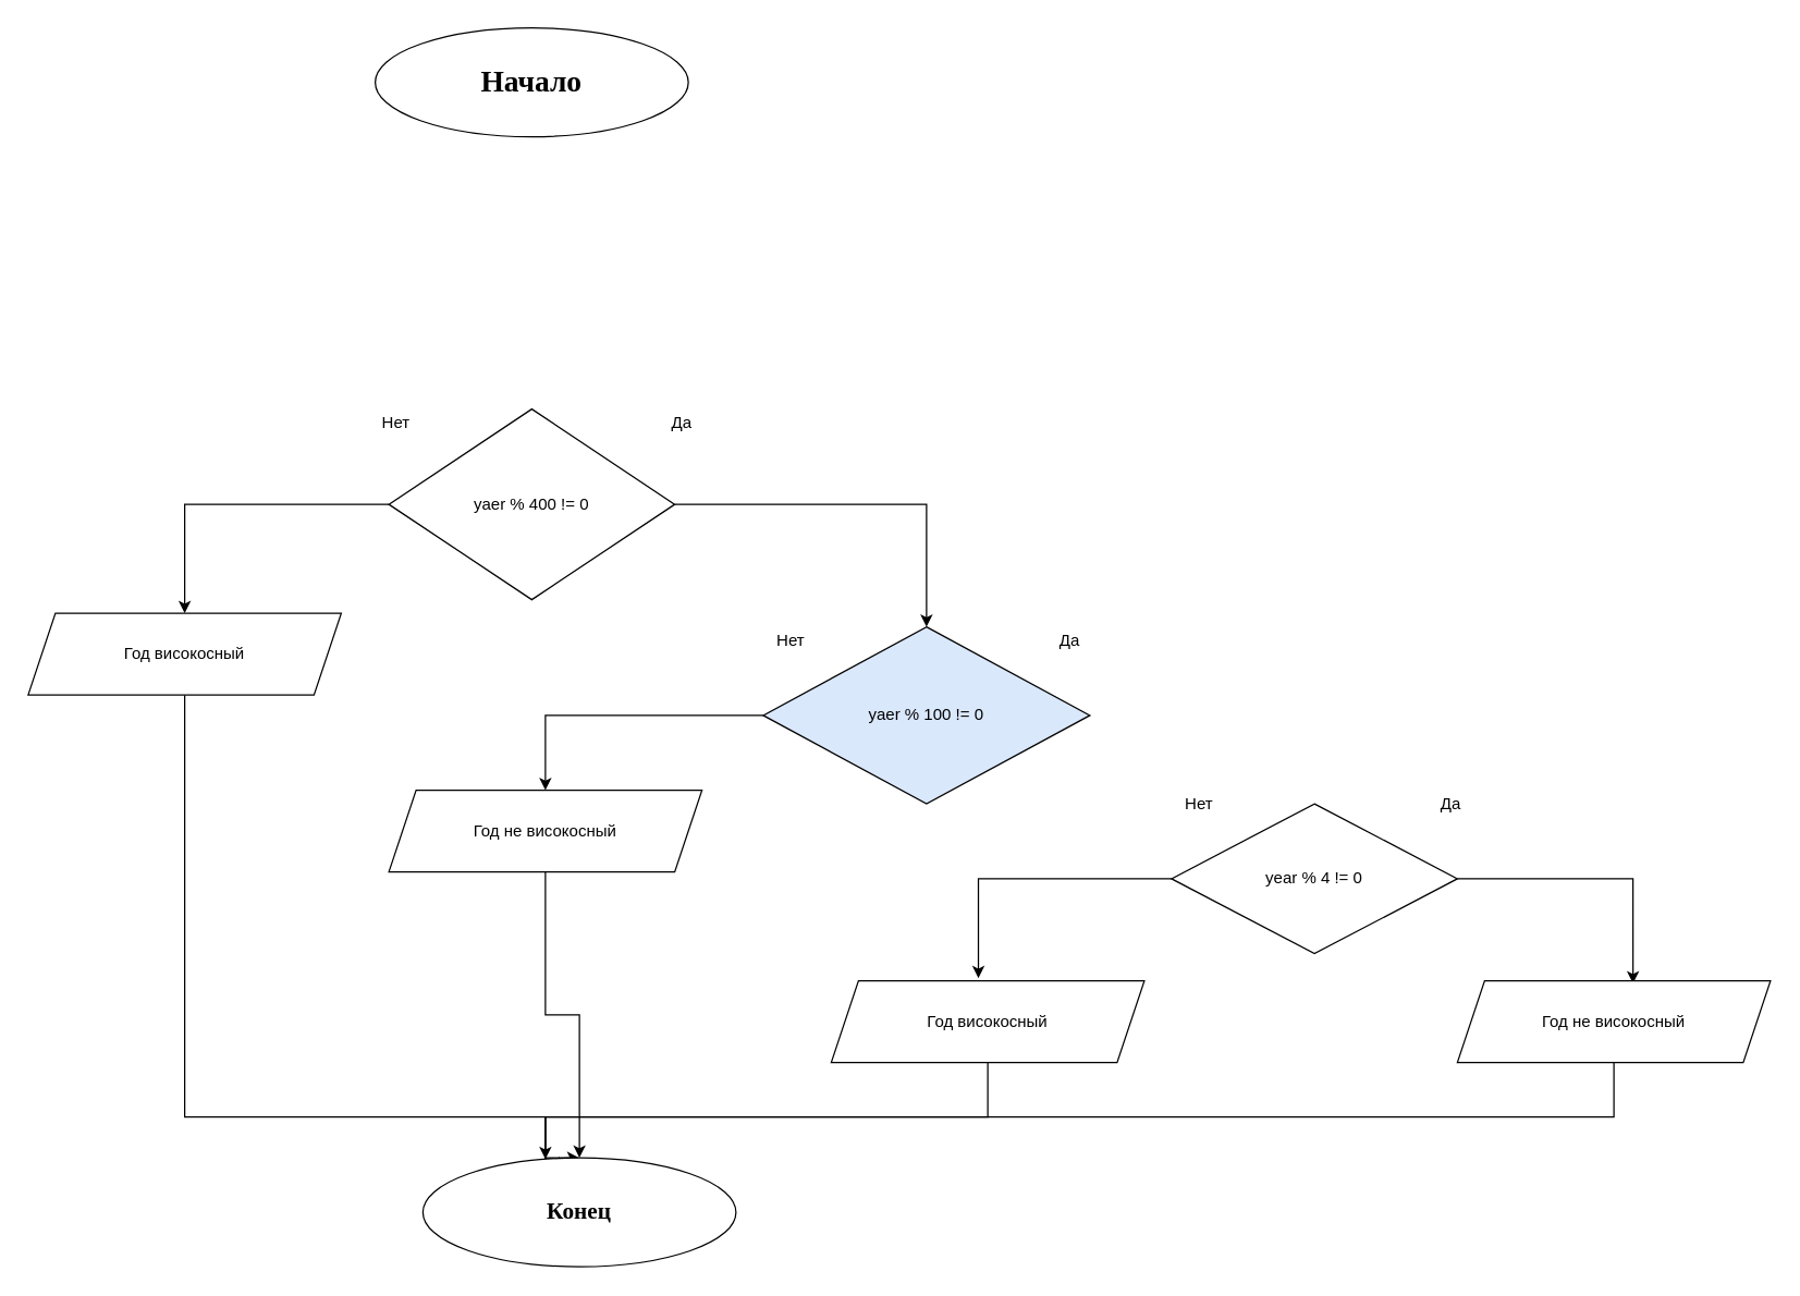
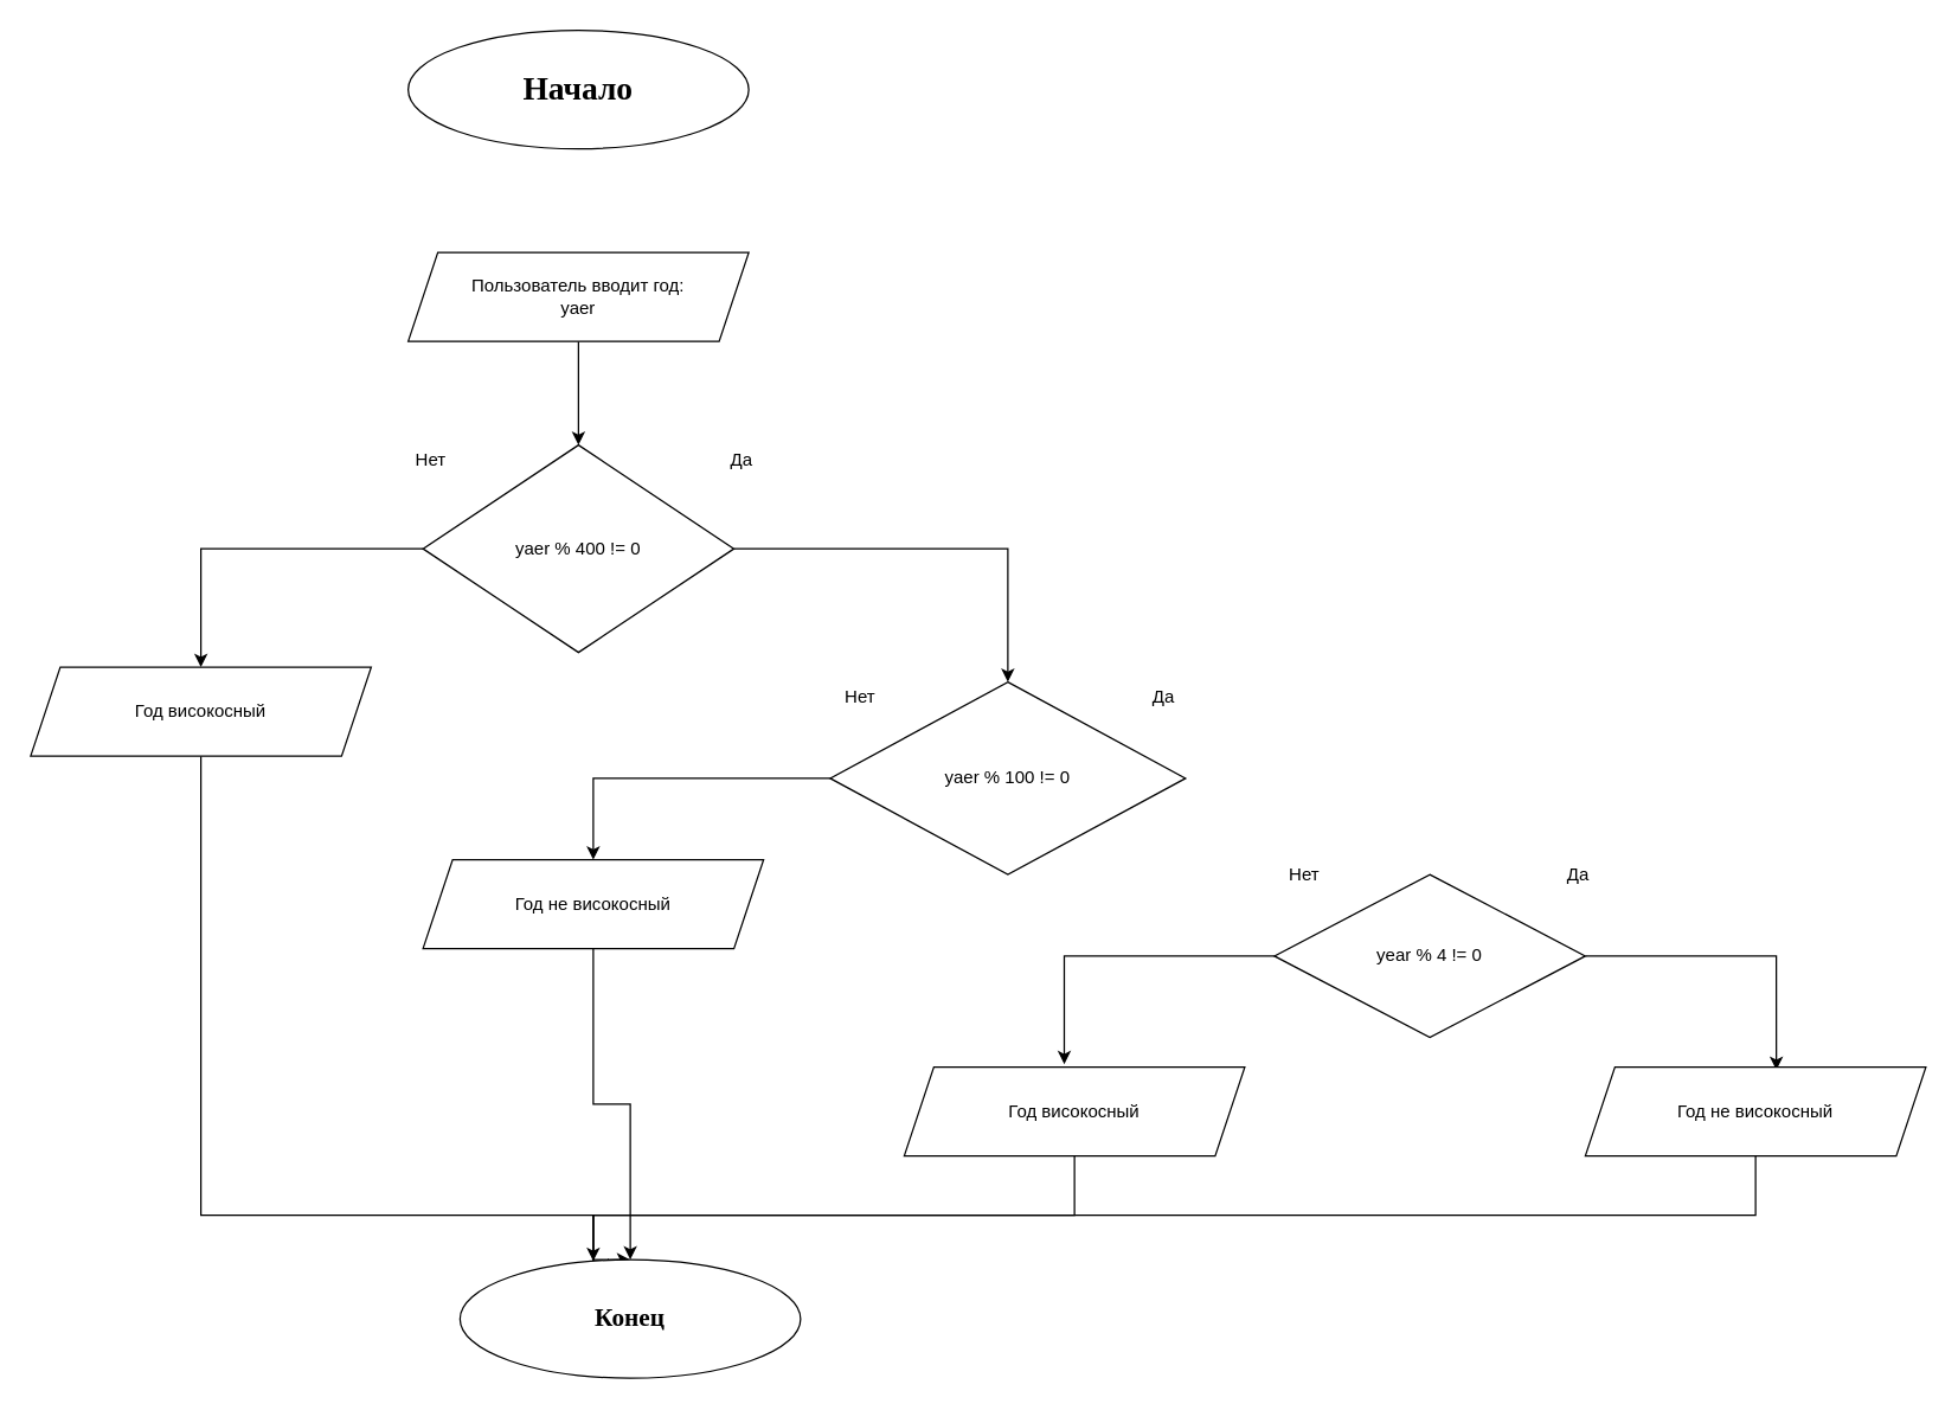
  <mxCell id="0" />
  <mxCell id="1" parent="0" />
  <mxCell id="2" value="&lt;font face=&quot;Times New Roman&quot; style=&quot;font-size: 22px&quot;&gt;&lt;b&gt;Начало&lt;/b&gt;&lt;/font&gt;" style="ellipse;whiteSpace=wrap;html=1;" vertex="1" parent="1"><mxGeometry x="275" y="20" width="230" height="80" as="geometry" /></mxCell>
+ <mxCell id="3" style="edgeStyle=orthogonalEdgeStyle;rounded=0;orthogonalLoop=1;jettySize=auto;html=1;" edge="1" parent="1" source="4" target="7"><mxGeometry relative="1" as="geometry" /></mxCell>
+ <mxCell id="4" value="Пользователь вводит год:&lt;br&gt;yaer" style="shape=parallelogram;perimeter=parallelogramPerimeter;whiteSpace=wrap;html=1;fixedSize=1;" vertex="1" parent="1"><mxGeometry x="275" y="170" width="230" height="60" as="geometry" /></mxCell>
  <mxCell id="5" style="edgeStyle=orthogonalEdgeStyle;rounded=0;orthogonalLoop=1;jettySize=auto;html=1;" edge="1" parent="1" source="7" target="11"><mxGeometry relative="1" as="geometry" /></mxCell>
  <mxCell id="6" style="edgeStyle=orthogonalEdgeStyle;rounded=0;orthogonalLoop=1;jettySize=auto;html=1;entryX=0.5;entryY=0;entryDx=0;entryDy=0;" edge="1" parent="1" source="7" target="13"><mxGeometry relative="1" as="geometry" /></mxCell>
  <mxCell id="7" value="yaer % 400 != 0" style="rhombus;whiteSpace=wrap;html=1;" vertex="1" parent="1"><mxGeometry x="285" y="300" width="210" height="140" as="geometry" /></mxCell>
  <mxCell id="8" value="Да" style="text;html=1;align=center;verticalAlign=middle;resizable=0;points=[];autosize=1;" vertex="1" parent="1"><mxGeometry x="485" y="300" width="30" height="20" as="geometry" /></mxCell>
  <mxCell id="9" value="Нет" style="text;html=1;align=center;verticalAlign=middle;resizable=0;points=[];autosize=1;" vertex="1" parent="1"><mxGeometry x="270" y="300" width="40" height="20" as="geometry" /></mxCell>
  <mxCell id="10" style="edgeStyle=orthogonalEdgeStyle;rounded=0;orthogonalLoop=1;jettySize=auto;html=1;entryX=0.435;entryY=-0.012;entryDx=0;entryDy=0;entryPerimeter=0;" edge="1" parent="1" source="11" target="27"><mxGeometry relative="1" as="geometry"><Array as="points"><mxPoint x="135" y="820" /><mxPoint x="400" y="820" /><mxPoint x="400" y="869" /></Array></mxGeometry></mxCell>
  <mxCell id="11" value="Год високосный" style="shape=parallelogram;perimeter=parallelogramPerimeter;whiteSpace=wrap;html=1;fixedSize=1;" vertex="1" parent="1"><mxGeometry x="20" y="450" width="230" height="60" as="geometry" /></mxCell>
  <mxCell id="12" style="edgeStyle=orthogonalEdgeStyle;rounded=0;orthogonalLoop=1;jettySize=auto;html=1;entryX=0.5;entryY=0;entryDx=0;entryDy=0;" edge="1" parent="1" source="13" target="17"><mxGeometry relative="1" as="geometry" /></mxCell>
- <mxCell id="13" value="yaer % 100 != 0" style="rhombus;whiteSpace=wrap;html=1;fillColor=#dae8fc;" vertex="1" parent="1"><mxGeometry x="560" y="460" width="240" height="130" as="geometry" /></mxCell>
+ <mxCell id="13" value="yaer % 100 != 0" style="rhombus;whiteSpace=wrap;html=1;" vertex="1" parent="1"><mxGeometry x="560" y="460" width="240" height="130" as="geometry" /></mxCell>
  <mxCell id="14" value="Да" style="text;html=1;align=center;verticalAlign=middle;resizable=0;points=[];autosize=1;" vertex="1" parent="1"><mxGeometry x="770" y="460" width="30" height="20" as="geometry" /></mxCell>
  <mxCell id="15" value="Нет" style="text;html=1;align=center;verticalAlign=middle;resizable=0;points=[];autosize=1;" vertex="1" parent="1"><mxGeometry x="560" y="460" width="40" height="20" as="geometry" /></mxCell>
  <mxCell id="16" style="edgeStyle=orthogonalEdgeStyle;rounded=0;orthogonalLoop=1;jettySize=auto;html=1;entryX=0.5;entryY=0;entryDx=0;entryDy=0;" edge="1" parent="1" source="17" target="27"><mxGeometry relative="1" as="geometry" /></mxCell>
  <mxCell id="17" value="Год не високосный" style="shape=parallelogram;perimeter=parallelogramPerimeter;whiteSpace=wrap;html=1;fixedSize=1;" vertex="1" parent="1"><mxGeometry x="285" y="580" width="230" height="60" as="geometry" /></mxCell>
  <mxCell id="18" style="edgeStyle=orthogonalEdgeStyle;rounded=0;orthogonalLoop=1;jettySize=auto;html=1;entryX=0.47;entryY=-0.033;entryDx=0;entryDy=0;entryPerimeter=0;" edge="1" parent="1" source="20" target="24"><mxGeometry relative="1" as="geometry" /></mxCell>
  <mxCell id="19" style="edgeStyle=orthogonalEdgeStyle;rounded=0;orthogonalLoop=1;jettySize=auto;html=1;entryX=0.561;entryY=0.033;entryDx=0;entryDy=0;entryPerimeter=0;" edge="1" parent="1" source="20" target="26"><mxGeometry relative="1" as="geometry"><Array as="points"><mxPoint x="1199" y="645" /></Array></mxGeometry></mxCell>
  <mxCell id="20" value="year % 4 != 0" style="rhombus;whiteSpace=wrap;html=1;" vertex="1" parent="1"><mxGeometry x="860" y="590" width="210" height="110" as="geometry" /></mxCell>
  <mxCell id="21" value="Да" style="text;html=1;align=center;verticalAlign=middle;resizable=0;points=[];autosize=1;" vertex="1" parent="1"><mxGeometry x="1050" y="580" width="30" height="20" as="geometry" /></mxCell>
  <mxCell id="22" value="Нет" style="text;html=1;align=center;verticalAlign=middle;resizable=0;points=[];autosize=1;" vertex="1" parent="1"><mxGeometry x="860" y="580" width="40" height="20" as="geometry" /></mxCell>
  <mxCell id="23" style="edgeStyle=orthogonalEdgeStyle;rounded=0;orthogonalLoop=1;jettySize=auto;html=1;" edge="1" parent="1" source="24" target="27"><mxGeometry relative="1" as="geometry"><mxPoint x="390" y="860" as="targetPoint" /><Array as="points"><mxPoint x="725" y="820" /><mxPoint x="400" y="820" /></Array></mxGeometry></mxCell>
  <mxCell id="24" value="Год високосный" style="shape=parallelogram;perimeter=parallelogramPerimeter;whiteSpace=wrap;html=1;fixedSize=1;" vertex="1" parent="1"><mxGeometry x="610" y="720" width="230" height="60" as="geometry" /></mxCell>
  <mxCell id="25" style="edgeStyle=orthogonalEdgeStyle;rounded=0;orthogonalLoop=1;jettySize=auto;html=1;entryX=0.5;entryY=0;entryDx=0;entryDy=0;" edge="1" parent="1" source="26" target="27"><mxGeometry relative="1" as="geometry"><Array as="points"><mxPoint x="1185" y="820" /><mxPoint x="400" y="820" /></Array></mxGeometry></mxCell>
  <mxCell id="26" value="Год не високосный" style="shape=parallelogram;perimeter=parallelogramPerimeter;whiteSpace=wrap;html=1;fixedSize=1;" vertex="1" parent="1"><mxGeometry x="1070" y="720" width="230" height="60" as="geometry" /></mxCell>
  <mxCell id="27" value="Конец" style="ellipse;whiteSpace=wrap;html=1;fontFamily=Times New Roman;fontStyle=1;fontSize=17;" vertex="1" parent="1"><mxGeometry x="310" y="850" width="230" height="80" as="geometry" /></mxCell>
